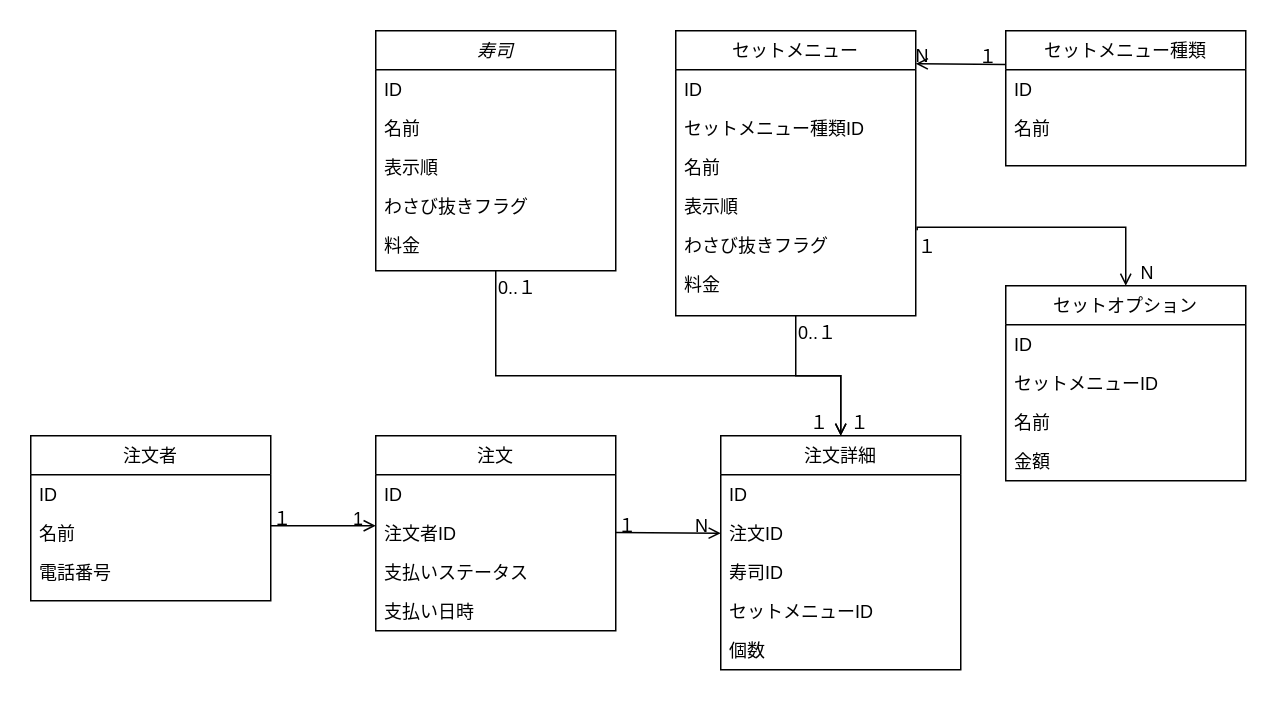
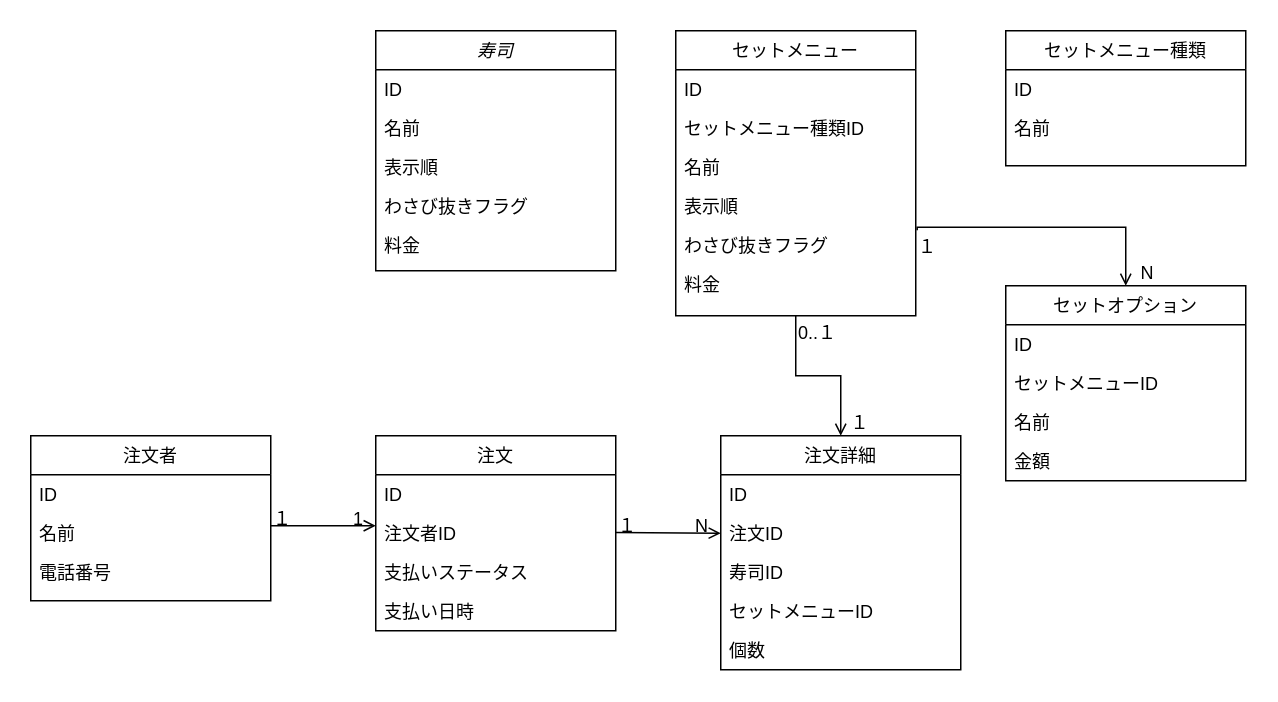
  <mxCell id="0" />
  <mxCell id="1" parent="0" />
  <mxCell id="2" value="寿司" style="swimlane;fontStyle=2;align=center;verticalAlign=top;childLayout=stackLayout;horizontal=1;startSize=26;horizontalStack=0;resizeParent=1;resizeLast=0;collapsible=1;marginBottom=0;rounded=0;shadow=0;strokeWidth=1;" parent="1" vertex="1"><mxGeometry x="250" y="20" width="160" height="160" as="geometry"><mxRectangle x="230" y="140" width="160" height="26" as="alternateBounds" /></mxGeometry></mxCell>
  <mxCell id="3" value="ID" style="text;align=left;verticalAlign=top;spacingLeft=4;spacingRight=4;overflow=hidden;rotatable=0;points=[[0,0.5],[1,0.5]];portConstraint=eastwest;" parent="2" vertex="1"><mxGeometry y="26" width="160" height="26" as="geometry" /></mxCell>
  <mxCell id="4" value="名前" style="text;align=left;verticalAlign=top;spacingLeft=4;spacingRight=4;overflow=hidden;rotatable=0;points=[[0,0.5],[1,0.5]];portConstraint=eastwest;rounded=0;shadow=0;html=0;" parent="2" vertex="1"><mxGeometry y="52" width="160" height="26" as="geometry" /></mxCell>
  <mxCell id="5" value="表示順" style="text;align=left;verticalAlign=top;spacingLeft=4;spacingRight=4;overflow=hidden;rotatable=0;points=[[0,0.5],[1,0.5]];portConstraint=eastwest;rounded=0;shadow=0;html=0;" parent="2" vertex="1"><mxGeometry y="78" width="160" height="26" as="geometry" /></mxCell>
  <mxCell id="6" value="わさび抜きフラグ" style="text;align=left;verticalAlign=top;spacingLeft=4;spacingRight=4;overflow=hidden;rotatable=0;points=[[0,0.5],[1,0.5]];portConstraint=eastwest;rounded=0;shadow=0;html=0;" vertex="1" parent="2"><mxGeometry y="104" width="160" height="26" as="geometry" /></mxCell>
  <mxCell id="7" value="料金" style="text;align=left;verticalAlign=top;spacingLeft=4;spacingRight=4;overflow=hidden;rotatable=0;points=[[0,0.5],[1,0.5]];portConstraint=eastwest;rounded=0;shadow=0;html=0;" vertex="1" parent="2"><mxGeometry y="130" width="160" height="26" as="geometry" /></mxCell>
  <mxCell id="8" value="注文" style="swimlane;fontStyle=0;align=center;verticalAlign=top;childLayout=stackLayout;horizontal=1;startSize=26;horizontalStack=0;resizeParent=1;resizeLast=0;collapsible=1;marginBottom=0;rounded=0;shadow=0;strokeWidth=1;" parent="1" vertex="1"><mxGeometry x="250" y="290" width="160" height="130" as="geometry"><mxRectangle x="340" y="380" width="170" height="26" as="alternateBounds" /></mxGeometry></mxCell>
  <mxCell id="9" value="ID&#10;" style="text;align=left;verticalAlign=top;spacingLeft=4;spacingRight=4;overflow=hidden;rotatable=0;points=[[0,0.5],[1,0.5]];portConstraint=eastwest;" parent="8" vertex="1"><mxGeometry y="26" width="160" height="26" as="geometry" /></mxCell>
  <mxCell id="10" value="注文者ID&#10;" style="text;align=left;verticalAlign=top;spacingLeft=4;spacingRight=4;overflow=hidden;rotatable=0;points=[[0,0.5],[1,0.5]];portConstraint=eastwest;" vertex="1" parent="8"><mxGeometry y="52" width="160" height="26" as="geometry" /></mxCell>
  <mxCell id="11" value="支払いステータス&#10;" style="text;align=left;verticalAlign=top;spacingLeft=4;spacingRight=4;overflow=hidden;rotatable=0;points=[[0,0.5],[1,0.5]];portConstraint=eastwest;" vertex="1" parent="8"><mxGeometry y="78" width="160" height="26" as="geometry" /></mxCell>
  <mxCell id="12" value="支払い日時&#10;" style="text;align=left;verticalAlign=top;spacingLeft=4;spacingRight=4;overflow=hidden;rotatable=0;points=[[0,0.5],[1,0.5]];portConstraint=eastwest;" vertex="1" parent="8"><mxGeometry y="104" width="160" height="26" as="geometry" /></mxCell>
  <mxCell id="13" value="セットメニュー" style="swimlane;fontStyle=0;align=center;verticalAlign=top;childLayout=stackLayout;horizontal=1;startSize=26;horizontalStack=0;resizeParent=1;resizeLast=0;collapsible=1;marginBottom=0;rounded=0;shadow=0;strokeWidth=1;" parent="1" vertex="1"><mxGeometry x="450" y="20" width="160" height="190" as="geometry"><mxRectangle x="550" y="140" width="160" height="26" as="alternateBounds" /></mxGeometry></mxCell>
  <mxCell id="14" value="ID&#10;" style="text;align=left;verticalAlign=top;spacingLeft=4;spacingRight=4;overflow=hidden;rotatable=0;points=[[0,0.5],[1,0.5]];portConstraint=eastwest;" parent="13" vertex="1"><mxGeometry y="26" width="160" height="26" as="geometry" /></mxCell>
  <mxCell id="15" value="セットメニュー種類ID&#10;" style="text;align=left;verticalAlign=top;spacingLeft=4;spacingRight=4;overflow=hidden;rotatable=0;points=[[0,0.5],[1,0.5]];portConstraint=eastwest;" vertex="1" parent="13"><mxGeometry y="52" width="160" height="26" as="geometry" /></mxCell>
  <mxCell id="16" value="名前" style="text;align=left;verticalAlign=top;spacingLeft=4;spacingRight=4;overflow=hidden;rotatable=0;points=[[0,0.5],[1,0.5]];portConstraint=eastwest;rounded=0;shadow=0;html=0;" parent="13" vertex="1"><mxGeometry y="78" width="160" height="26" as="geometry" /></mxCell>
  <mxCell id="17" value="表示順" style="text;align=left;verticalAlign=top;spacingLeft=4;spacingRight=4;overflow=hidden;rotatable=0;points=[[0,0.5],[1,0.5]];portConstraint=eastwest;rounded=0;shadow=0;html=0;" parent="13" vertex="1"><mxGeometry y="104" width="160" height="26" as="geometry" /></mxCell>
  <mxCell id="18" value="わさび抜きフラグ" style="text;align=left;verticalAlign=top;spacingLeft=4;spacingRight=4;overflow=hidden;rotatable=0;points=[[0,0.5],[1,0.5]];portConstraint=eastwest;rounded=0;shadow=0;html=0;" parent="13" vertex="1"><mxGeometry y="130" width="160" height="26" as="geometry" /></mxCell>
  <mxCell id="19" value="料金" style="text;align=left;verticalAlign=top;spacingLeft=4;spacingRight=4;overflow=hidden;rotatable=0;points=[[0,0.5],[1,0.5]];portConstraint=eastwest;rounded=0;shadow=0;html=0;" parent="13" vertex="1"><mxGeometry y="156" width="160" height="26" as="geometry" /></mxCell>
  <mxCell id="20" value="セットメニュー種類" style="swimlane;fontStyle=0;align=center;verticalAlign=top;childLayout=stackLayout;horizontal=1;startSize=26;horizontalStack=0;resizeParent=1;resizeLast=0;collapsible=1;marginBottom=0;rounded=0;shadow=0;strokeWidth=1;" vertex="1" parent="1"><mxGeometry x="670" y="20" width="160" height="90" as="geometry"><mxRectangle x="340" y="380" width="170" height="26" as="alternateBounds" /></mxGeometry></mxCell>
  <mxCell id="21" value="ID" style="text;align=left;verticalAlign=top;spacingLeft=4;spacingRight=4;overflow=hidden;rotatable=0;points=[[0,0.5],[1,0.5]];portConstraint=eastwest;" vertex="1" parent="20"><mxGeometry y="26" width="160" height="26" as="geometry" /></mxCell>
  <mxCell id="22" value="名前" style="text;align=left;verticalAlign=top;spacingLeft=4;spacingRight=4;overflow=hidden;rotatable=0;points=[[0,0.5],[1,0.5]];portConstraint=eastwest;" vertex="1" parent="20"><mxGeometry y="52" width="160" height="26" as="geometry" /></mxCell>
  <mxCell id="23" value="セットオプション" style="swimlane;fontStyle=0;align=center;verticalAlign=top;childLayout=stackLayout;horizontal=1;startSize=26;horizontalStack=0;resizeParent=1;resizeLast=0;collapsible=1;marginBottom=0;rounded=0;shadow=0;strokeWidth=1;" vertex="1" parent="1"><mxGeometry x="670" y="190" width="160" height="130" as="geometry"><mxRectangle x="340" y="380" width="170" height="26" as="alternateBounds" /></mxGeometry></mxCell>
  <mxCell id="24" value="ID" style="text;align=left;verticalAlign=top;spacingLeft=4;spacingRight=4;overflow=hidden;rotatable=0;points=[[0,0.5],[1,0.5]];portConstraint=eastwest;" vertex="1" parent="23"><mxGeometry y="26" width="160" height="26" as="geometry" /></mxCell>
  <mxCell id="25" value="セットメニューID" style="text;align=left;verticalAlign=top;spacingLeft=4;spacingRight=4;overflow=hidden;rotatable=0;points=[[0,0.5],[1,0.5]];portConstraint=eastwest;" vertex="1" parent="23"><mxGeometry y="52" width="160" height="26" as="geometry" /></mxCell>
  <mxCell id="26" value="名前" style="text;align=left;verticalAlign=top;spacingLeft=4;spacingRight=4;overflow=hidden;rotatable=0;points=[[0,0.5],[1,0.5]];portConstraint=eastwest;" vertex="1" parent="23"><mxGeometry y="78" width="160" height="26" as="geometry" /></mxCell>
  <mxCell id="27" value="金額" style="text;align=left;verticalAlign=top;spacingLeft=4;spacingRight=4;overflow=hidden;rotatable=0;points=[[0,0.5],[1,0.5]];portConstraint=eastwest;" vertex="1" parent="23"><mxGeometry y="104" width="160" height="26" as="geometry" /></mxCell>
  <mxCell id="28" value="注文詳細" style="swimlane;fontStyle=0;align=center;verticalAlign=top;childLayout=stackLayout;horizontal=1;startSize=26;horizontalStack=0;resizeParent=1;resizeLast=0;collapsible=1;marginBottom=0;rounded=0;shadow=0;strokeWidth=1;" vertex="1" parent="1"><mxGeometry x="480" y="290" width="160" height="156" as="geometry"><mxRectangle x="340" y="380" width="170" height="26" as="alternateBounds" /></mxGeometry></mxCell>
  <mxCell id="29" value="ID&#10;" style="text;align=left;verticalAlign=top;spacingLeft=4;spacingRight=4;overflow=hidden;rotatable=0;points=[[0,0.5],[1,0.5]];portConstraint=eastwest;" vertex="1" parent="28"><mxGeometry y="26" width="160" height="26" as="geometry" /></mxCell>
  <mxCell id="30" value="注文ID&#10;" style="text;align=left;verticalAlign=top;spacingLeft=4;spacingRight=4;overflow=hidden;rotatable=0;points=[[0,0.5],[1,0.5]];portConstraint=eastwest;" vertex="1" parent="28"><mxGeometry y="52" width="160" height="26" as="geometry" /></mxCell>
  <mxCell id="31" value="寿司ID&#10;" style="text;align=left;verticalAlign=top;spacingLeft=4;spacingRight=4;overflow=hidden;rotatable=0;points=[[0,0.5],[1,0.5]];portConstraint=eastwest;" vertex="1" parent="28"><mxGeometry y="78" width="160" height="26" as="geometry" /></mxCell>
  <mxCell id="32" value="セットメニューID&#10;" style="text;align=left;verticalAlign=top;spacingLeft=4;spacingRight=4;overflow=hidden;rotatable=0;points=[[0,0.5],[1,0.5]];portConstraint=eastwest;" vertex="1" parent="28"><mxGeometry y="104" width="160" height="26" as="geometry" /></mxCell>
  <mxCell id="33" value="個数&#10;" style="text;align=left;verticalAlign=top;spacingLeft=4;spacingRight=4;overflow=hidden;rotatable=0;points=[[0,0.5],[1,0.5]];portConstraint=eastwest;" vertex="1" parent="28"><mxGeometry y="130" width="160" height="26" as="geometry" /></mxCell>
  <mxCell id="34" value="注文者" style="swimlane;fontStyle=0;align=center;verticalAlign=top;childLayout=stackLayout;horizontal=1;startSize=26;horizontalStack=0;resizeParent=1;resizeLast=0;collapsible=1;marginBottom=0;rounded=0;shadow=0;strokeWidth=1;" vertex="1" parent="1"><mxGeometry x="20" y="290" width="160" height="110" as="geometry"><mxRectangle x="340" y="380" width="170" height="26" as="alternateBounds" /></mxGeometry></mxCell>
  <mxCell id="35" value="ID&#10;" style="text;align=left;verticalAlign=top;spacingLeft=4;spacingRight=4;overflow=hidden;rotatable=0;points=[[0,0.5],[1,0.5]];portConstraint=eastwest;" vertex="1" parent="34"><mxGeometry y="26" width="160" height="26" as="geometry" /></mxCell>
  <mxCell id="36" value="名前&#10;" style="text;align=left;verticalAlign=top;spacingLeft=4;spacingRight=4;overflow=hidden;rotatable=0;points=[[0,0.5],[1,0.5]];portConstraint=eastwest;" vertex="1" parent="34"><mxGeometry y="52" width="160" height="26" as="geometry" /></mxCell>
  <mxCell id="37" value="電話番号&#10;" style="text;align=left;verticalAlign=top;spacingLeft=4;spacingRight=4;overflow=hidden;rotatable=0;points=[[0,0.5],[1,0.5]];portConstraint=eastwest;" vertex="1" parent="34"><mxGeometry y="78" width="160" height="26" as="geometry" /></mxCell>
  <mxCell id="38" value="" style="endArrow=open;shadow=0;strokeWidth=1;rounded=0;endFill=1;edgeStyle=elbowEdgeStyle;elbow=vertical;" edge="1" parent="1"><mxGeometry x="0.5" y="41" relative="1" as="geometry"><mxPoint x="180" y="350" as="sourcePoint" /><mxPoint x="250" y="350" as="targetPoint" /><mxPoint x="-40" y="32" as="offset" /></mxGeometry></mxCell>
  <mxCell id="39" value="１" style="resizable=0;align=left;verticalAlign=bottom;labelBackgroundColor=none;fontSize=12;" connectable="0" vertex="1" parent="38"><mxGeometry x="-1" relative="1" as="geometry"><mxPoint y="4" as="offset" /></mxGeometry></mxCell>
  <mxCell id="40" value="1" style="resizable=0;align=right;verticalAlign=bottom;labelBackgroundColor=none;fontSize=12;" connectable="0" vertex="1" parent="38"><mxGeometry x="1" relative="1" as="geometry"><mxPoint x="-7" y="4" as="offset" /></mxGeometry></mxCell>
  <mxCell id="41" value="" style="endArrow=open;shadow=0;strokeWidth=1;rounded=0;endFill=1;edgeStyle=elbowEdgeStyle;elbow=vertical;" edge="1" parent="1"><mxGeometry x="0.5" y="41" relative="1" as="geometry"><mxPoint x="410" y="354.5" as="sourcePoint" /><mxPoint x="480" y="354.5" as="targetPoint" /><mxPoint x="-40" y="32" as="offset" /></mxGeometry></mxCell>
  <mxCell id="42" value="１" style="resizable=0;align=left;verticalAlign=bottom;labelBackgroundColor=none;fontSize=12;" connectable="0" vertex="1" parent="41"><mxGeometry x="-1" relative="1" as="geometry"><mxPoint y="4" as="offset" /></mxGeometry></mxCell>
  <mxCell id="43" value="N" style="resizable=0;align=right;verticalAlign=bottom;labelBackgroundColor=none;fontSize=12;" connectable="0" vertex="1" parent="41"><mxGeometry x="1" relative="1" as="geometry"><mxPoint x="-7" y="4" as="offset" /></mxGeometry></mxCell>
- <mxCell id="44" value="" style="endArrow=open;shadow=0;strokeWidth=1;rounded=0;endFill=1;edgeStyle=elbowEdgeStyle;elbow=vertical;exitX=0.5;exitY=1;exitDx=0;exitDy=0;entryX=0.5;entryY=0;entryDx=0;entryDy=0;" edge="1" parent="1" source="2" target="28"><mxGeometry x="0.5" y="41" relative="1" as="geometry"><mxPoint x="340" y="210" as="sourcePoint" /><mxPoint x="410" y="210" as="targetPoint" /><mxPoint x="-40" y="32" as="offset" /><Array as="points"><mxPoint x="450" y="250" /></Array></mxGeometry></mxCell>
- <mxCell id="45" value="0..１" style="resizable=0;align=left;verticalAlign=bottom;labelBackgroundColor=none;fontSize=12;" connectable="0" vertex="1" parent="44"><mxGeometry x="-1" relative="1" as="geometry"><mxPoint y="20" as="offset" /></mxGeometry></mxCell>
- <mxCell id="46" value="１" style="resizable=0;align=right;verticalAlign=bottom;labelBackgroundColor=none;fontSize=12;" connectable="0" vertex="1" parent="44"><mxGeometry x="1" relative="1" as="geometry"><mxPoint x="-7" as="offset" /></mxGeometry></mxCell>
  <mxCell id="47" value="" style="endArrow=open;shadow=0;strokeWidth=1;rounded=0;endFill=1;edgeStyle=elbowEdgeStyle;elbow=vertical;exitX=0.5;exitY=1;exitDx=0;exitDy=0;" edge="1" parent="1" source="13"><mxGeometry x="0.5" y="41" relative="1" as="geometry"><mxPoint x="630" y="240" as="sourcePoint" /><mxPoint x="560" y="290" as="targetPoint" /><mxPoint x="-40" y="32" as="offset" /><Array as="points" /></mxGeometry></mxCell>
  <mxCell id="48" value="0..１" style="resizable=0;align=left;verticalAlign=bottom;labelBackgroundColor=none;fontSize=12;" connectable="0" vertex="1" parent="47"><mxGeometry x="-1" relative="1" as="geometry"><mxPoint y="20" as="offset" /></mxGeometry></mxCell>
  <mxCell id="49" value="１" style="resizable=0;align=right;verticalAlign=bottom;labelBackgroundColor=none;fontSize=12;" connectable="0" vertex="1" parent="47"><mxGeometry x="1" relative="1" as="geometry"><mxPoint x="20" as="offset" /></mxGeometry></mxCell>
- <mxCell id="50" value="" style="endArrow=open;shadow=0;strokeWidth=1;rounded=0;endFill=1;edgeStyle=elbowEdgeStyle;elbow=vertical;exitX=0;exitY=0.25;exitDx=0;exitDy=0;entryX=1;entryY=0.111;entryDx=0;entryDy=0;entryPerimeter=0;" edge="1" parent="1" source="20" target="13"><mxGeometry x="0.5" y="41" relative="1" as="geometry"><mxPoint x="660" y="130" as="sourcePoint" /><mxPoint x="730" y="130" as="targetPoint" /><mxPoint x="-40" y="32" as="offset" /></mxGeometry></mxCell>
- <mxCell id="51" value="１" style="resizable=0;align=left;verticalAlign=bottom;labelBackgroundColor=none;fontSize=12;" connectable="0" vertex="1" parent="50"><mxGeometry x="-1" relative="1" as="geometry"><mxPoint x="-20" y="4" as="offset" /></mxGeometry></mxCell>
- <mxCell id="52" value="N" style="resizable=0;align=right;verticalAlign=bottom;labelBackgroundColor=none;fontSize=12;" connectable="0" vertex="1" parent="50"><mxGeometry x="1" relative="1" as="geometry"><mxPoint x="10" y="4" as="offset" /></mxGeometry></mxCell>
  <mxCell id="53" value="" style="endArrow=open;shadow=0;strokeWidth=1;rounded=0;endFill=1;edgeStyle=elbowEdgeStyle;elbow=vertical;entryX=0.5;entryY=0;entryDx=0;entryDy=0;exitX=1.006;exitY=0.115;exitDx=0;exitDy=0;exitPerimeter=0;" edge="1" parent="1" source="18" target="23"><mxGeometry x="0.5" y="41" relative="1" as="geometry"><mxPoint x="660" y="151" as="sourcePoint" /><mxPoint x="730" y="140" as="targetPoint" /><mxPoint x="-40" y="32" as="offset" /><Array as="points"><mxPoint x="800" y="151" /></Array></mxGeometry></mxCell>
  <mxCell id="54" value="１" style="resizable=0;align=left;verticalAlign=bottom;labelBackgroundColor=none;fontSize=12;" connectable="0" vertex="1" parent="53"><mxGeometry x="-1" relative="1" as="geometry"><mxPoint x="-1" y="20" as="offset" /></mxGeometry></mxCell>
  <mxCell id="55" value="N" style="resizable=0;align=right;verticalAlign=bottom;labelBackgroundColor=none;fontSize=12;" connectable="0" vertex="1" parent="53"><mxGeometry x="1" relative="1" as="geometry"><mxPoint x="20" as="offset" /></mxGeometry></mxCell>
